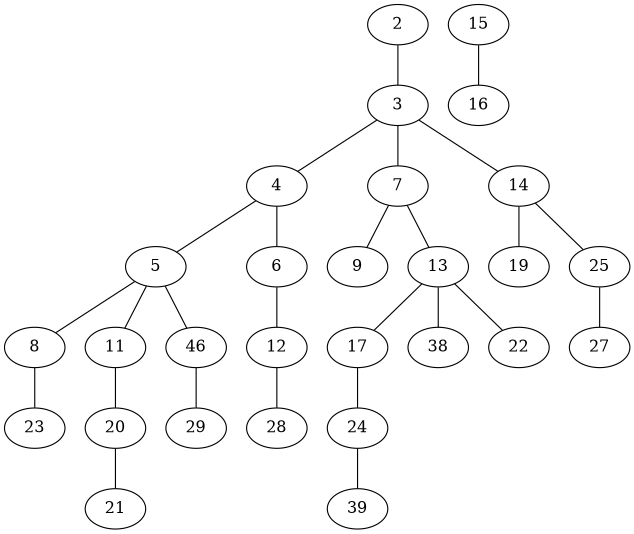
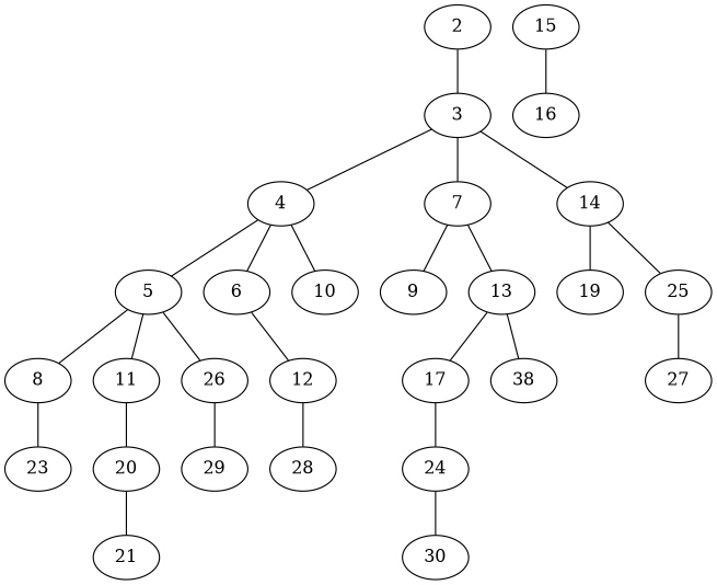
  graph {
    2
    3
    15
    16
    4
    7
    14
    5
    6
+   10
    9
    13
    19
    25
    8
    11
-   26 [label=46]
+   26
    12
    17
    n20 [label=38]
-   22
    27
    23
    20
    29
    28
    21
    24
-   30 [label=39]
+   30
    2 -- 3
    3 -- 4
    3 -- 7
    3 -- 14
    15 -- 16
    4 -- 5
    4 -- 6
+   4 -- 10
    7 -- 9
    7 -- 13
    14 -- 19
    14 -- 25
    5 -- 8
    5 -- 11
    5 -- 26
    6 -- 12
    13 -- 17
    13 -- n20
-   13 -- 22
    25 -- 27
    8 -- 23
    11 -- 20
    26 -- 29
    12 -- 28
    17 -- 24
    20 -- 21
    24 -- 30
  }
